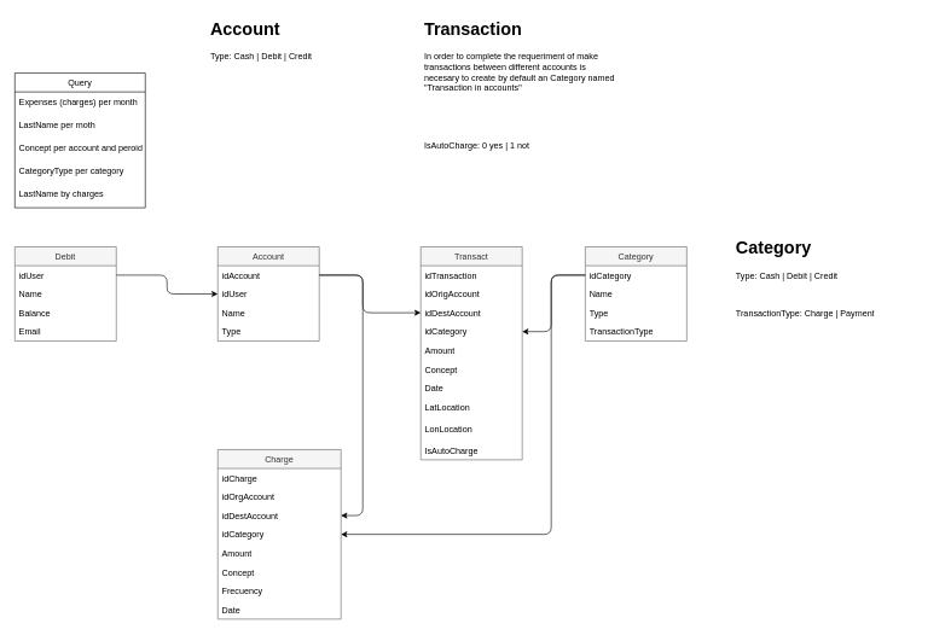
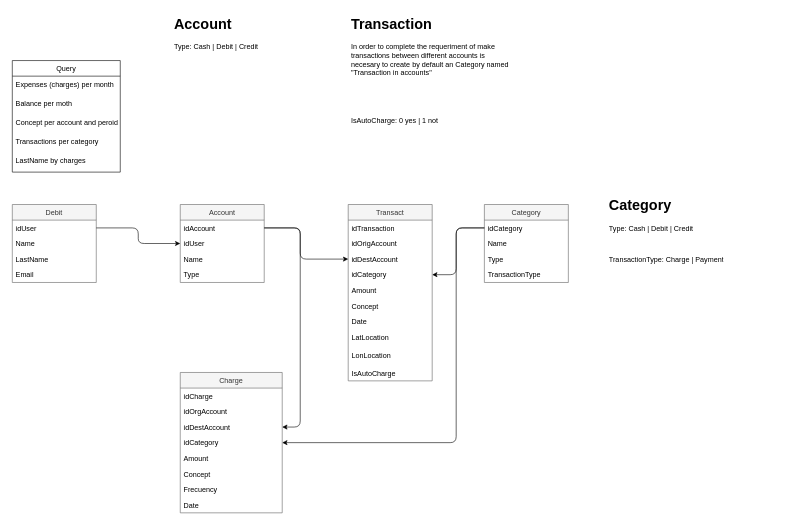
  <mxCell id="0" />
  <mxCell id="1" parent="0" />
  <mxCell id="2" value="Query" style="swimlane;fontStyle=0;childLayout=stackLayout;horizontal=1;startSize=26;fillColor=none;horizontalStack=0;resizeParent=1;resizeParentMax=0;resizeLast=0;collapsible=1;marginBottom=0;" parent="1" vertex="1"><mxGeometry x="20" y="100" width="180" height="186" as="geometry" /></mxCell>
  <mxCell id="3" value="Expenses (charges) per month" style="text;strokeColor=none;fillColor=none;align=left;verticalAlign=top;spacingLeft=4;spacingRight=4;overflow=hidden;rotatable=0;points=[[0,0.5],[1,0.5]];portConstraint=eastwest;" parent="2" vertex="1"><mxGeometry y="26" width="180" height="32" as="geometry" /></mxCell>
- <mxCell id="4" value="LastName per moth" style="text;strokeColor=none;fillColor=none;align=left;verticalAlign=top;spacingLeft=4;spacingRight=4;overflow=hidden;rotatable=0;points=[[0,0.5],[1,0.5]];portConstraint=eastwest;" parent="2" vertex="1"><mxGeometry y="58" width="180" height="32" as="geometry" /></mxCell>
+ <mxCell id="4" value="Balance per moth" style="text;strokeColor=none;fillColor=none;align=left;verticalAlign=top;spacingLeft=4;spacingRight=4;overflow=hidden;rotatable=0;points=[[0,0.5],[1,0.5]];portConstraint=eastwest;" parent="2" vertex="1"><mxGeometry y="58" width="180" height="32" as="geometry" /></mxCell>
  <mxCell id="5" value="Concept per account and peroid" style="text;strokeColor=none;fillColor=none;align=left;verticalAlign=top;spacingLeft=4;spacingRight=4;overflow=hidden;rotatable=0;points=[[0,0.5],[1,0.5]];portConstraint=eastwest;" parent="2" vertex="1"><mxGeometry y="90" width="180" height="32" as="geometry" /></mxCell>
- <mxCell id="6" value="CategoryType per category" style="text;strokeColor=none;fillColor=none;align=left;verticalAlign=top;spacingLeft=4;spacingRight=4;overflow=hidden;rotatable=0;points=[[0,0.5],[1,0.5]];portConstraint=eastwest;" parent="2" vertex="1"><mxGeometry y="122" width="180" height="32" as="geometry" /></mxCell>
+ <mxCell id="6" value="Transactions per category" style="text;strokeColor=none;fillColor=none;align=left;verticalAlign=top;spacingLeft=4;spacingRight=4;overflow=hidden;rotatable=0;points=[[0,0.5],[1,0.5]];portConstraint=eastwest;" parent="2" vertex="1"><mxGeometry y="122" width="180" height="32" as="geometry" /></mxCell>
  <mxCell id="7" value="LastName by charges" style="text;strokeColor=none;fillColor=none;align=left;verticalAlign=top;spacingLeft=4;spacingRight=4;overflow=hidden;rotatable=0;points=[[0,0.5],[1,0.5]];portConstraint=eastwest;" parent="2" vertex="1"><mxGeometry y="154" width="180" height="32" as="geometry" /></mxCell>
  <mxCell id="8" value="Account" style="swimlane;fontStyle=0;childLayout=stackLayout;horizontal=1;startSize=26;fillColor=#f5f5f5;horizontalStack=0;resizeParent=1;resizeParentMax=0;resizeLast=0;collapsible=1;marginBottom=0;strokeColor=#666666;fontColor=#333333;" parent="1" vertex="1"><mxGeometry x="300" y="340" width="140" height="130" as="geometry" /></mxCell>
  <mxCell id="9" value="idAccount" style="text;strokeColor=none;fillColor=none;align=left;verticalAlign=top;spacingLeft=4;spacingRight=4;overflow=hidden;rotatable=0;points=[[0,0.5],[1,0.5]];portConstraint=eastwest;" parent="8" vertex="1"><mxGeometry y="26" width="140" height="26" as="geometry" /></mxCell>
  <mxCell id="10" value="idUser" style="text;strokeColor=none;fillColor=none;align=left;verticalAlign=top;spacingLeft=4;spacingRight=4;overflow=hidden;rotatable=0;points=[[0,0.5],[1,0.5]];portConstraint=eastwest;" parent="8" vertex="1"><mxGeometry y="52" width="140" height="26" as="geometry" /></mxCell>
  <mxCell id="11" value="Name" style="text;strokeColor=none;fillColor=none;align=left;verticalAlign=top;spacingLeft=4;spacingRight=4;overflow=hidden;rotatable=0;points=[[0,0.5],[1,0.5]];portConstraint=eastwest;" parent="8" vertex="1"><mxGeometry y="78" width="140" height="26" as="geometry" /></mxCell>
  <mxCell id="12" value="Type" style="text;strokeColor=none;fillColor=none;align=left;verticalAlign=top;spacingLeft=4;spacingRight=4;overflow=hidden;rotatable=0;points=[[0,0.5],[1,0.5]];portConstraint=eastwest;" parent="8" vertex="1"><mxGeometry y="104" width="140" height="26" as="geometry" /></mxCell>
  <mxCell id="13" value="Debit" style="swimlane;fontStyle=0;childLayout=stackLayout;horizontal=1;startSize=26;fillColor=#f5f5f5;horizontalStack=0;resizeParent=1;resizeParentMax=0;resizeLast=0;collapsible=1;marginBottom=0;strokeColor=#666666;fontColor=#333333;" parent="1" vertex="1"><mxGeometry x="20" y="340" width="140" height="130" as="geometry" /></mxCell>
  <mxCell id="14" value="idUser" style="text;strokeColor=none;fillColor=none;align=left;verticalAlign=top;spacingLeft=4;spacingRight=4;overflow=hidden;rotatable=0;points=[[0,0.5],[1,0.5]];portConstraint=eastwest;" parent="13" vertex="1"><mxGeometry y="26" width="140" height="26" as="geometry" /></mxCell>
  <mxCell id="15" value="Name" style="text;strokeColor=none;fillColor=none;align=left;verticalAlign=top;spacingLeft=4;spacingRight=4;overflow=hidden;rotatable=0;points=[[0,0.5],[1,0.5]];portConstraint=eastwest;" parent="13" vertex="1"><mxGeometry y="52" width="140" height="26" as="geometry" /></mxCell>
- <mxCell id="16" value="Balance" style="text;strokeColor=none;fillColor=none;align=left;verticalAlign=top;spacingLeft=4;spacingRight=4;overflow=hidden;rotatable=0;points=[[0,0.5],[1,0.5]];portConstraint=eastwest;" parent="13" vertex="1"><mxGeometry y="78" width="140" height="26" as="geometry" /></mxCell>
+ <mxCell id="16" value="LastName" style="text;strokeColor=none;fillColor=none;align=left;verticalAlign=top;spacingLeft=4;spacingRight=4;overflow=hidden;rotatable=0;points=[[0,0.5],[1,0.5]];portConstraint=eastwest;" parent="13" vertex="1"><mxGeometry y="78" width="140" height="26" as="geometry" /></mxCell>
  <mxCell id="17" value="Email" style="text;strokeColor=none;fillColor=none;align=left;verticalAlign=top;spacingLeft=4;spacingRight=4;overflow=hidden;rotatable=0;points=[[0,0.5],[1,0.5]];portConstraint=eastwest;" parent="13" vertex="1"><mxGeometry y="104" width="140" height="26" as="geometry" /></mxCell>
  <mxCell id="18" value="Transact" style="swimlane;fontStyle=0;childLayout=stackLayout;horizontal=1;startSize=26;fillColor=#f5f5f5;horizontalStack=0;resizeParent=1;resizeParentMax=0;resizeLast=0;collapsible=1;marginBottom=0;strokeColor=#666666;fontColor=#333333;" parent="1" vertex="1"><mxGeometry x="580" y="340" width="140" height="294" as="geometry" /></mxCell>
  <mxCell id="19" value="idTransaction" style="text;strokeColor=none;fillColor=none;align=left;verticalAlign=top;spacingLeft=4;spacingRight=4;overflow=hidden;rotatable=0;points=[[0,0.5],[1,0.5]];portConstraint=eastwest;" vertex="1" parent="18"><mxGeometry y="26" width="140" height="26" as="geometry" /></mxCell>
  <mxCell id="20" value="idOrigAccount" style="text;strokeColor=none;fillColor=none;align=left;verticalAlign=top;spacingLeft=4;spacingRight=4;overflow=hidden;rotatable=0;points=[[0,0.5],[1,0.5]];portConstraint=eastwest;" parent="18" vertex="1"><mxGeometry y="52" width="140" height="26" as="geometry" /></mxCell>
  <mxCell id="21" value="idDestAccount" style="text;strokeColor=none;fillColor=none;align=left;verticalAlign=top;spacingLeft=4;spacingRight=4;overflow=hidden;rotatable=0;points=[[0,0.5],[1,0.5]];portConstraint=eastwest;" parent="18" vertex="1"><mxGeometry y="78" width="140" height="26" as="geometry" /></mxCell>
  <mxCell id="22" value="idCategory" style="text;strokeColor=none;fillColor=none;align=left;verticalAlign=top;spacingLeft=4;spacingRight=4;overflow=hidden;rotatable=0;points=[[0,0.5],[1,0.5]];portConstraint=eastwest;" parent="18" vertex="1"><mxGeometry y="104" width="140" height="26" as="geometry" /></mxCell>
  <mxCell id="23" value="Amount" style="text;strokeColor=none;fillColor=none;align=left;verticalAlign=top;spacingLeft=4;spacingRight=4;overflow=hidden;rotatable=0;points=[[0,0.5],[1,0.5]];portConstraint=eastwest;" parent="18" vertex="1"><mxGeometry y="130" width="140" height="26" as="geometry" /></mxCell>
  <mxCell id="24" value="Concept" style="text;strokeColor=none;fillColor=none;align=left;verticalAlign=top;spacingLeft=4;spacingRight=4;overflow=hidden;rotatable=0;points=[[0,0.5],[1,0.5]];portConstraint=eastwest;" parent="18" vertex="1"><mxGeometry y="156" width="140" height="26" as="geometry" /></mxCell>
  <mxCell id="25" value="Date" style="text;strokeColor=none;fillColor=none;align=left;verticalAlign=top;spacingLeft=4;spacingRight=4;overflow=hidden;rotatable=0;points=[[0,0.5],[1,0.5]];portConstraint=eastwest;" parent="18" vertex="1"><mxGeometry y="182" width="140" height="26" as="geometry" /></mxCell>
  <mxCell id="26" value="LatLocation" style="text;strokeColor=none;fillColor=none;align=left;verticalAlign=top;spacingLeft=4;spacingRight=4;overflow=hidden;rotatable=0;points=[[0,0.5],[1,0.5]];portConstraint=eastwest;" parent="18" vertex="1"><mxGeometry y="208" width="140" height="30" as="geometry" /></mxCell>
  <mxCell id="27" value="LonLocation" style="text;strokeColor=none;fillColor=none;align=left;verticalAlign=top;spacingLeft=4;spacingRight=4;overflow=hidden;rotatable=0;points=[[0,0.5],[1,0.5]];portConstraint=eastwest;" parent="18" vertex="1"><mxGeometry y="238" width="140" height="30" as="geometry" /></mxCell>
  <mxCell id="28" value="IsAutoCharge" style="text;strokeColor=none;fillColor=none;align=left;verticalAlign=top;spacingLeft=4;spacingRight=4;overflow=hidden;rotatable=0;points=[[0,0.5],[1,0.5]];portConstraint=eastwest;" parent="18" vertex="1"><mxGeometry y="268" width="140" height="26" as="geometry" /></mxCell>
  <mxCell id="29" value="Charge" style="swimlane;fontStyle=0;childLayout=stackLayout;horizontal=1;startSize=26;fillColor=#f5f5f5;horizontalStack=0;resizeParent=1;resizeParentMax=0;resizeLast=0;collapsible=1;marginBottom=0;strokeColor=#666666;fontColor=#333333;" parent="1" vertex="1"><mxGeometry x="300" y="620" width="170" height="234" as="geometry" /></mxCell>
  <mxCell id="30" value="idCharge" style="text;strokeColor=none;fillColor=none;align=left;verticalAlign=top;spacingLeft=4;spacingRight=4;overflow=hidden;rotatable=0;points=[[0,0.5],[1,0.5]];portConstraint=eastwest;" vertex="1" parent="29"><mxGeometry y="26" width="170" height="26" as="geometry" /></mxCell>
  <mxCell id="31" value="idOrgAccount" style="text;strokeColor=none;fillColor=none;align=left;verticalAlign=top;spacingLeft=4;spacingRight=4;overflow=hidden;rotatable=0;points=[[0,0.5],[1,0.5]];portConstraint=eastwest;" parent="29" vertex="1"><mxGeometry y="52" width="170" height="26" as="geometry" /></mxCell>
  <mxCell id="32" value="idDestAccount" style="text;strokeColor=none;fillColor=none;align=left;verticalAlign=top;spacingLeft=4;spacingRight=4;overflow=hidden;rotatable=0;points=[[0,0.5],[1,0.5]];portConstraint=eastwest;" parent="29" vertex="1"><mxGeometry y="78" width="170" height="26" as="geometry" /></mxCell>
  <mxCell id="33" value="idCategory" style="text;strokeColor=none;fillColor=none;align=left;verticalAlign=top;spacingLeft=4;spacingRight=4;overflow=hidden;rotatable=0;points=[[0,0.5],[1,0.5]];portConstraint=eastwest;" parent="29" vertex="1"><mxGeometry y="104" width="170" height="26" as="geometry" /></mxCell>
  <mxCell id="34" value="Amount" style="text;strokeColor=none;fillColor=none;align=left;verticalAlign=top;spacingLeft=4;spacingRight=4;overflow=hidden;rotatable=0;points=[[0,0.5],[1,0.5]];portConstraint=eastwest;" parent="29" vertex="1"><mxGeometry y="130" width="170" height="26" as="geometry" /></mxCell>
  <mxCell id="35" value="Concept" style="text;strokeColor=none;fillColor=none;align=left;verticalAlign=top;spacingLeft=4;spacingRight=4;overflow=hidden;rotatable=0;points=[[0,0.5],[1,0.5]];portConstraint=eastwest;" parent="29" vertex="1"><mxGeometry y="156" width="170" height="26" as="geometry" /></mxCell>
  <mxCell id="36" value="Frecuency" style="text;strokeColor=none;fillColor=none;align=left;verticalAlign=top;spacingLeft=4;spacingRight=4;overflow=hidden;rotatable=0;points=[[0,0.5],[1,0.5]];portConstraint=eastwest;" parent="29" vertex="1"><mxGeometry y="182" width="170" height="26" as="geometry" /></mxCell>
  <mxCell id="37" value="Date" style="text;strokeColor=none;fillColor=none;align=left;verticalAlign=top;spacingLeft=4;spacingRight=4;overflow=hidden;rotatable=0;points=[[0,0.5],[1,0.5]];portConstraint=eastwest;" parent="29" vertex="1"><mxGeometry y="208" width="170" height="26" as="geometry" /></mxCell>
  <mxCell id="38" value="Category" style="swimlane;fontStyle=0;childLayout=stackLayout;horizontal=1;startSize=26;fillColor=#f5f5f5;horizontalStack=0;resizeParent=1;resizeParentMax=0;resizeLast=0;collapsible=1;marginBottom=0;strokeColor=#666666;fontColor=#333333;" parent="1" vertex="1"><mxGeometry x="807" y="340" width="140" height="130" as="geometry" /></mxCell>
  <mxCell id="39" value="idCategory" style="text;strokeColor=none;fillColor=none;align=left;verticalAlign=top;spacingLeft=4;spacingRight=4;overflow=hidden;rotatable=0;points=[[0,0.5],[1,0.5]];portConstraint=eastwest;" parent="38" vertex="1"><mxGeometry y="26" width="140" height="26" as="geometry" /></mxCell>
  <mxCell id="40" value="Name" style="text;strokeColor=none;fillColor=none;align=left;verticalAlign=top;spacingLeft=4;spacingRight=4;overflow=hidden;rotatable=0;points=[[0,0.5],[1,0.5]];portConstraint=eastwest;" parent="38" vertex="1"><mxGeometry y="52" width="140" height="26" as="geometry" /></mxCell>
  <mxCell id="41" value="Type" style="text;strokeColor=none;fillColor=none;align=left;verticalAlign=top;spacingLeft=4;spacingRight=4;overflow=hidden;rotatable=0;points=[[0,0.5],[1,0.5]];portConstraint=eastwest;" parent="38" vertex="1"><mxGeometry y="78" width="140" height="26" as="geometry" /></mxCell>
  <mxCell id="42" value="TransactionType" style="text;strokeColor=none;fillColor=none;align=left;verticalAlign=top;spacingLeft=4;spacingRight=4;overflow=hidden;rotatable=0;points=[[0,0.5],[1,0.5]];portConstraint=eastwest;" parent="38" vertex="1"><mxGeometry y="104" width="140" height="26" as="geometry" /></mxCell>
  <mxCell id="43" value="&lt;h1&gt;Transaction&lt;/h1&gt;&lt;p&gt;In order to complete the requeriment of make transactions between different accounts is necesary to create by default an Category named &quot;Transaction in accounts&quot;&lt;/p&gt;&lt;p&gt;&lt;br&gt;&lt;/p&gt;&lt;p&gt;&lt;br&gt;&lt;/p&gt;&lt;p&gt;IsAutoCharge: 0 yes | 1 not&lt;/p&gt;" style="text;html=1;strokeColor=none;fillColor=none;spacing=5;spacingTop=-20;whiteSpace=wrap;overflow=hidden;rounded=0;" parent="1" vertex="1"><mxGeometry x="580" y="20" width="280" height="200" as="geometry" /></mxCell>
  <mxCell id="44" value="&lt;h1&gt;Account&lt;/h1&gt;&lt;p&gt;Type: Cash | Debit | Credit&lt;/p&gt;" style="text;html=1;strokeColor=none;fillColor=none;spacing=5;spacingTop=-20;whiteSpace=wrap;overflow=hidden;rounded=0;" parent="1" vertex="1"><mxGeometry x="285" y="20" width="280" height="140" as="geometry" /></mxCell>
  <mxCell id="45" value="&lt;h1&gt;Category&lt;/h1&gt;&lt;p&gt;Type: Cash | Debit | Credit&lt;/p&gt;&lt;p&gt;&lt;br&gt;&lt;/p&gt;&lt;p&gt;TransactionType: Charge | Payment&lt;br&gt;&lt;/p&gt;" style="text;html=1;strokeColor=none;fillColor=none;spacing=5;spacingTop=-20;whiteSpace=wrap;overflow=hidden;rounded=0;" parent="1" vertex="1"><mxGeometry x="1010" y="322" width="280" height="140" as="geometry" /></mxCell>
  <mxCell id="46" value="" style="endArrow=classic;html=1;exitX=0;exitY=0.5;exitDx=0;exitDy=0;entryX=1;entryY=0.5;entryDx=0;entryDy=0;edgeStyle=orthogonalEdgeStyle;" parent="1" source="39" target="33" edge="1"><mxGeometry width="50" height="50" relative="1" as="geometry"><mxPoint x="750" y="630" as="sourcePoint" /><mxPoint x="800" y="580" as="targetPoint" /><Array as="points"><mxPoint x="760" y="379" /><mxPoint x="760" y="737" /></Array></mxGeometry></mxCell>
  <mxCell id="47" value="" style="endArrow=classic;html=1;exitX=0;exitY=0.5;exitDx=0;exitDy=0;entryX=1;entryY=0.5;entryDx=0;entryDy=0;edgeStyle=orthogonalEdgeStyle;" parent="1" source="39" target="22" edge="1"><mxGeometry width="50" height="50" relative="1" as="geometry"><mxPoint x="720" y="320" as="sourcePoint" /><mxPoint x="770" y="270" as="targetPoint" /><Array as="points"><mxPoint x="760" y="379" /><mxPoint x="760" y="457" /></Array></mxGeometry></mxCell>
  <mxCell id="48" value="" style="endArrow=classic;html=1;exitX=1;exitY=0.5;exitDx=0;exitDy=0;entryX=0;entryY=0.5;entryDx=0;entryDy=0;edgeStyle=orthogonalEdgeStyle;" parent="1" source="9" target="21" edge="1"><mxGeometry width="50" height="50" relative="1" as="geometry"><mxPoint x="480" y="300" as="sourcePoint" /><mxPoint x="530" y="250" as="targetPoint" /><Array as="points"><mxPoint x="500" y="379" /><mxPoint x="500" y="431" /></Array></mxGeometry></mxCell>
  <mxCell id="49" value="" style="endArrow=classic;html=1;exitX=1;exitY=0.5;exitDx=0;exitDy=0;entryX=1;entryY=0.5;entryDx=0;entryDy=0;edgeStyle=orthogonalEdgeStyle;" parent="1" source="9" target="32" edge="1"><mxGeometry width="50" height="50" relative="1" as="geometry"><mxPoint x="470" y="270" as="sourcePoint" /><mxPoint x="520" y="220" as="targetPoint" /><Array as="points"><mxPoint x="500" y="379" /><mxPoint x="500" y="711" /></Array></mxGeometry></mxCell>
  <mxCell id="50" value="" style="endArrow=classic;html=1;exitX=1;exitY=0.5;exitDx=0;exitDy=0;entryX=0;entryY=0.5;entryDx=0;entryDy=0;edgeStyle=orthogonalEdgeStyle;" edge="1" parent="1" source="14" target="10"><mxGeometry width="50" height="50" relative="1" as="geometry"><mxPoint x="280" y="320" as="sourcePoint" /><mxPoint x="330" y="270" as="targetPoint" /></mxGeometry></mxCell>
